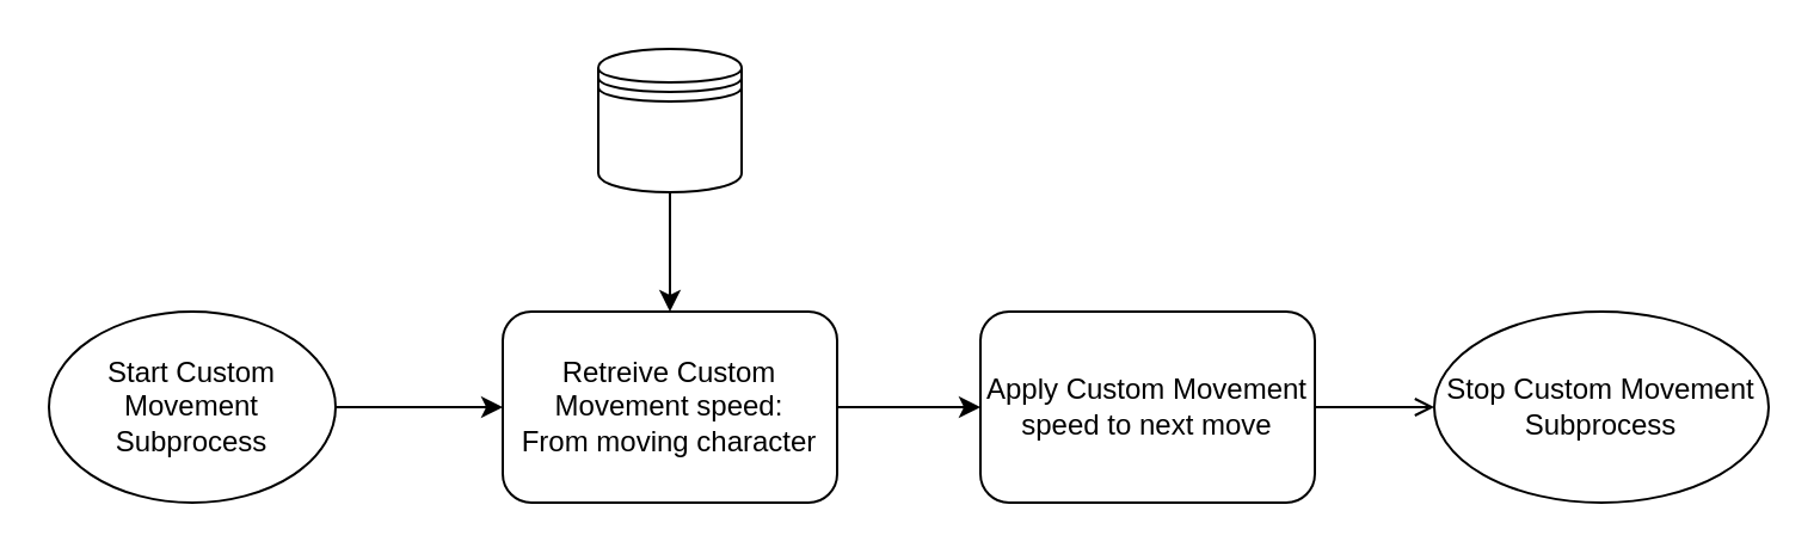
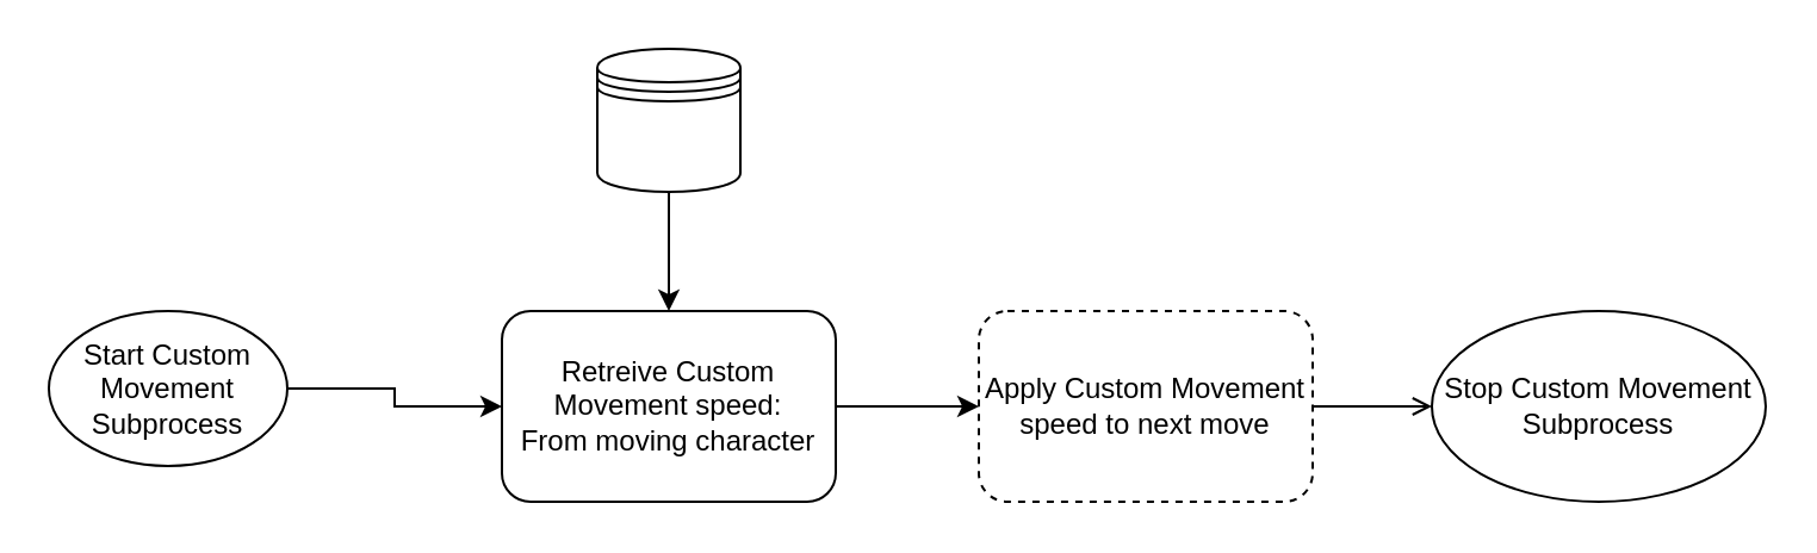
  <mxCell id="0" />
  <mxCell id="1" parent="0" />
  <mxCell id="2" style="edgeStyle=orthogonalEdgeStyle;rounded=0;orthogonalLoop=1;jettySize=auto;html=1;" edge="1" parent="1" source="3" target="5"><mxGeometry relative="1" as="geometry"><mxPoint x="330" y="170" as="targetPoint" /></mxGeometry></mxCell>
- <mxCell id="3" value="Start Custom Movement Subprocess" style="ellipse;whiteSpace=wrap;html=1;" vertex="1" parent="1"><mxGeometry x="20" y="130" width="120" height="80" as="geometry" /></mxCell>
+ <mxCell id="3" value="Start Custom Movement Subprocess" style="ellipse;whiteSpace=wrap;html=1;" vertex="1" parent="1"><mxGeometry x="20" y="130" width="100" height="65" as="geometry" /></mxCell>
  <mxCell id="4" style="edgeStyle=orthogonalEdgeStyle;rounded=0;orthogonalLoop=1;jettySize=auto;html=1;exitX=1;exitY=0.5;exitDx=0;exitDy=0;" edge="1" parent="1" source="5" target="7"><mxGeometry relative="1" as="geometry" /></mxCell>
  <mxCell id="5" value="Retreive Custom Movement speed:&lt;br&gt;From moving character" style="rounded=1;whiteSpace=wrap;html=1;" vertex="1" parent="1"><mxGeometry x="210" y="130" width="140" height="80" as="geometry" /></mxCell>
  <mxCell id="6" style="edgeStyle=orthogonalEdgeStyle;rounded=0;orthogonalLoop=1;jettySize=auto;html=1;endArrow=open;" edge="1" parent="1" source="7" target="10"><mxGeometry relative="1" as="geometry"><mxPoint x="650" y="170" as="targetPoint" /></mxGeometry></mxCell>
- <mxCell id="7" value="Apply Custom Movement speed to next move" style="rounded=1;whiteSpace=wrap;html=1;" vertex="1" parent="1"><mxGeometry x="410" y="130" width="140" height="80" as="geometry" /></mxCell>
+ <mxCell id="7" value="Apply Custom Movement speed to next move" style="rounded=1;whiteSpace=wrap;html=1;dashed=1;" vertex="1" parent="1"><mxGeometry x="410" y="130" width="140" height="80" as="geometry" /></mxCell>
  <mxCell id="8" style="edgeStyle=orthogonalEdgeStyle;rounded=0;orthogonalLoop=1;jettySize=auto;html=1;" edge="1" parent="1" source="9" target="5"><mxGeometry relative="1" as="geometry" /></mxCell>
  <mxCell id="9" value="" style="shape=datastore;whiteSpace=wrap;html=1;" vertex="1" parent="1"><mxGeometry x="250" y="20" width="60" height="60" as="geometry" /></mxCell>
  <mxCell id="10" value="Stop Custom Movement Subprocess" style="ellipse;whiteSpace=wrap;html=1;" vertex="1" parent="1"><mxGeometry x="600" y="130" width="140" height="80" as="geometry" /></mxCell>
